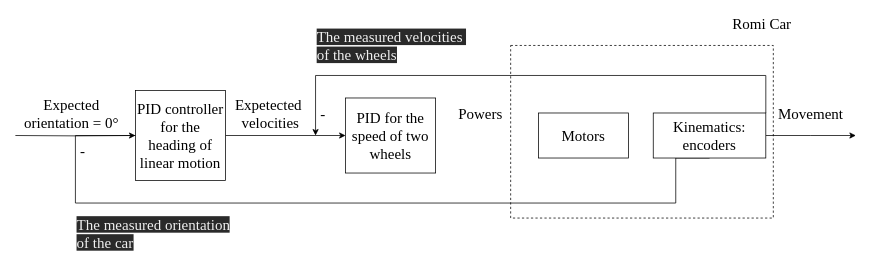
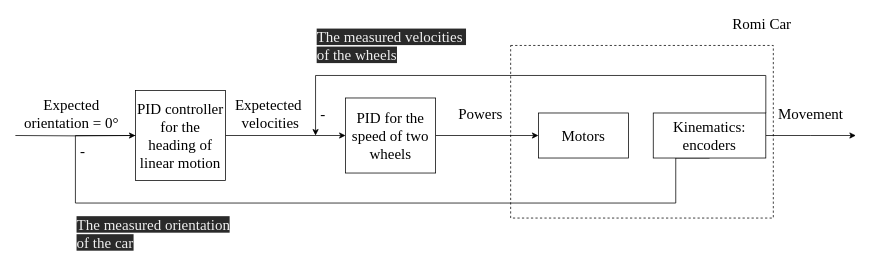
  <mxCell id="0" />
  <mxCell id="1" parent="0" />
  <mxCell id="2" value="" style="edgeStyle=orthogonalEdgeStyle;rounded=0;orthogonalLoop=1;jettySize=auto;html=1;exitX=1;exitY=0.5;exitDx=0;exitDy=0;" edge="1" parent="1" source="17" target="4"><mxGeometry relative="1" as="geometry"><mxPoint x="350" y="180" as="sourcePoint" /></mxGeometry></mxCell>
+ <mxCell id="3" value="" style="edgeStyle=orthogonalEdgeStyle;rounded=0;orthogonalLoop=1;jettySize=auto;html=1;" edge="1" parent="1" source="4" target="5"><mxGeometry relative="1" as="geometry" /></mxCell>
  <mxCell id="4" value="&lt;font face=&quot;Times New Roman&quot; style=&quot;font-size: 20px&quot;&gt;PID for the speed of two wheels&lt;/font&gt;" style="rounded=0;whiteSpace=wrap;html=1;" parent="1" vertex="1"><mxGeometry x="460" y="130" width="120" height="100" as="geometry" /></mxCell>
  <mxCell id="5" value="&lt;font face=&quot;Times New Roman&quot; style=&quot;font-size: 20px&quot;&gt;Motors&lt;/font&gt;" style="rounded=0;whiteSpace=wrap;html=1;" parent="1" vertex="1"><mxGeometry x="717" y="150" width="120" height="60" as="geometry" /></mxCell>
  <mxCell id="6" style="edgeStyle=orthogonalEdgeStyle;rounded=0;orthogonalLoop=1;jettySize=auto;html=1;exitX=0.5;exitY=1;exitDx=0;exitDy=0;entryX=0;entryY=0.5;entryDx=0;entryDy=0;" edge="1" parent="1" source="9"><mxGeometry relative="1" as="geometry"><mxPoint x="230" y="180" as="targetPoint" /><Array as="points"><mxPoint x="900" y="270" /><mxPoint x="100" y="270" /><mxPoint x="100" y="180" /></Array></mxGeometry></mxCell>
  <mxCell id="7" value="" style="edgeStyle=orthogonalEdgeStyle;rounded=0;orthogonalLoop=1;jettySize=auto;html=1;" edge="1" parent="1" source="9"><mxGeometry relative="1" as="geometry"><mxPoint x="1140" y="180" as="targetPoint" /></mxGeometry></mxCell>
  <mxCell id="8" style="edgeStyle=orthogonalEdgeStyle;rounded=0;orthogonalLoop=1;jettySize=auto;html=1;" edge="1" parent="1" source="9"><mxGeometry relative="1" as="geometry"><mxPoint x="420" y="180" as="targetPoint" /><Array as="points"><mxPoint x="1020" y="180" /><mxPoint x="1020" y="100" /><mxPoint x="420" y="100" /></Array></mxGeometry></mxCell>
  <mxCell id="9" value="&lt;font style=&quot;font-size: 20px&quot; face=&quot;Times New Roman&quot;&gt;Kinematics: encoders&lt;/font&gt;" style="rounded=0;whiteSpace=wrap;html=1;" parent="1" vertex="1"><mxGeometry x="870" y="150" width="150" height="60" as="geometry" /></mxCell>
  <mxCell id="10" value="" style="rounded=0;whiteSpace=wrap;html=1;fillColor=none;dashed=1;" parent="1" vertex="1"><mxGeometry x="680" y="60" width="350" height="230" as="geometry" /></mxCell>
  <mxCell id="11" value="&lt;font style=&quot;font-size: 20px&quot; face=&quot;Times New Roman&quot;&gt;Romi Car&lt;/font&gt;" style="text;html=1;strokeColor=none;fillColor=none;align=center;verticalAlign=middle;whiteSpace=wrap;rounded=0;" vertex="1" parent="1"><mxGeometry x="930" y="20" width="170" height="20" as="geometry" /></mxCell>
  <mxCell id="12" value="&lt;font style=&quot;font-size: 20px&quot; face=&quot;Times New Roman&quot;&gt;-&lt;/font&gt;" style="text;html=1;strokeColor=none;fillColor=none;align=center;verticalAlign=middle;whiteSpace=wrap;rounded=0;" vertex="1" parent="1"><mxGeometry x="420" y="140" width="20" height="20" as="geometry" /></mxCell>
  <mxCell id="13" value="-" style="text;html=1;strokeColor=none;fillColor=none;align=center;verticalAlign=middle;whiteSpace=wrap;rounded=0;" vertex="1" parent="1"><mxGeometry x="180" y="190" width="20" height="20" as="geometry" /></mxCell>
  <mxCell id="14" value="&lt;font style=&quot;font-size: 20px&quot; face=&quot;Times New Roman&quot;&gt;Expetected&amp;nbsp;&lt;br&gt;velocities&lt;/font&gt;" style="text;html=1;strokeColor=none;fillColor=none;align=center;verticalAlign=middle;whiteSpace=wrap;rounded=0;" vertex="1" parent="1"><mxGeometry x="340" y="140" width="40" height="20" as="geometry" /></mxCell>
  <mxCell id="15" value="&lt;font style=&quot;font-size: 20px&quot; face=&quot;Times New Roman&quot;&gt;Powers&lt;/font&gt;" style="text;html=1;strokeColor=none;fillColor=none;align=center;verticalAlign=middle;whiteSpace=wrap;rounded=0;" vertex="1" parent="1"><mxGeometry x="620" y="140" width="40" height="20" as="geometry" /></mxCell>
  <mxCell id="16" value="" style="edgeStyle=orthogonalEdgeStyle;rounded=0;orthogonalLoop=1;jettySize=auto;html=1;" edge="1" parent="1" target="17"><mxGeometry relative="1" as="geometry"><mxPoint x="20" y="180" as="sourcePoint" /></mxGeometry></mxCell>
  <mxCell id="17" value="&lt;font style=&quot;font-size: 20px&quot; face=&quot;Times New Roman&quot;&gt;PID controller for the heading of linear motion&lt;/font&gt;" style="rounded=0;whiteSpace=wrap;html=1;" vertex="1" parent="1"><mxGeometry x="180" y="120" width="120" height="120" as="geometry" /></mxCell>
  <mxCell id="18" value="&lt;font style=&quot;font-size: 20px&quot; face=&quot;Times New Roman&quot;&gt;Expected orientation = 0°&lt;/font&gt;" style="text;html=1;strokeColor=none;fillColor=none;align=center;verticalAlign=middle;whiteSpace=wrap;rounded=0;" vertex="1" parent="1"><mxGeometry x="20" y="140" width="150" height="20" as="geometry" /></mxCell>
  <mxCell id="19" value="&lt;font style=&quot;font-size: 20px&quot; face=&quot;Times New Roman&quot;&gt;Movement&lt;/font&gt;" style="text;html=1;strokeColor=none;fillColor=none;align=center;verticalAlign=middle;whiteSpace=wrap;rounded=0;" vertex="1" parent="1"><mxGeometry x="1060" y="140" width="40" height="20" as="geometry" /></mxCell>
  <mxCell id="20" value="&lt;font style=&quot;font-size: 20px&quot; face=&quot;Times New Roman&quot;&gt;-&lt;/font&gt;" style="text;html=1;strokeColor=none;fillColor=none;align=center;verticalAlign=middle;whiteSpace=wrap;rounded=0;" vertex="1" parent="1"><mxGeometry x="100" y="190" width="20" height="20" as="geometry" /></mxCell>
  <mxCell id="21" value="&lt;span style=&quot;color: rgb(240 , 240 , 240) ; font-family: &amp;#34;times new roman&amp;#34; ; font-size: 20px ; font-style: normal ; font-weight: 400 ; letter-spacing: normal ; text-align: center ; text-indent: 0px ; text-transform: none ; word-spacing: 0px ; background-color: rgb(42 , 42 , 42) ; float: none ; display: inline&quot;&gt;The measured velocities&amp;nbsp;&lt;br&gt;of the wheels&lt;/span&gt;" style="text;whiteSpace=wrap;html=1;" vertex="1" parent="1"><mxGeometry x="420" y="30" width="210" height="30" as="geometry" /></mxCell>
  <mxCell id="22" value="&lt;span style=&quot;color: rgb(240 , 240 , 240) ; font-family: &amp;#34;times new roman&amp;#34; ; font-size: 20px ; font-style: normal ; font-weight: 400 ; letter-spacing: normal ; text-align: center ; text-indent: 0px ; text-transform: none ; word-spacing: 0px ; background-color: rgb(42 , 42 , 42) ; float: none ; display: inline&quot;&gt;The measured orientation&lt;br&gt;of the car&lt;/span&gt;" style="text;whiteSpace=wrap;html=1;" vertex="1" parent="1"><mxGeometry x="100" y="280" width="210" height="30" as="geometry" /></mxCell>
